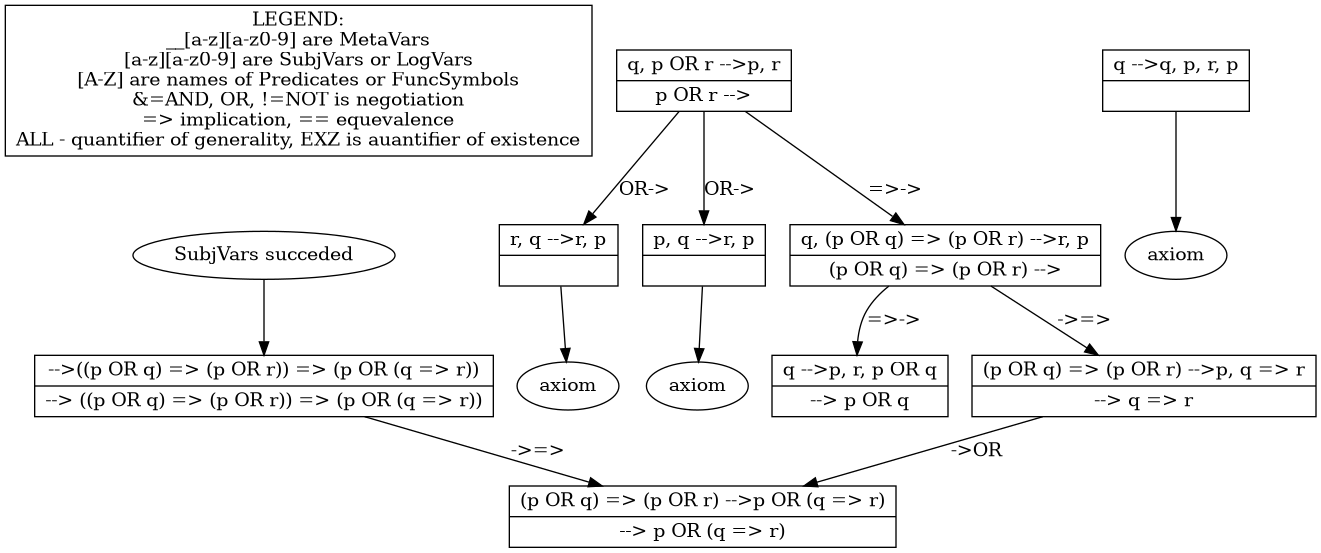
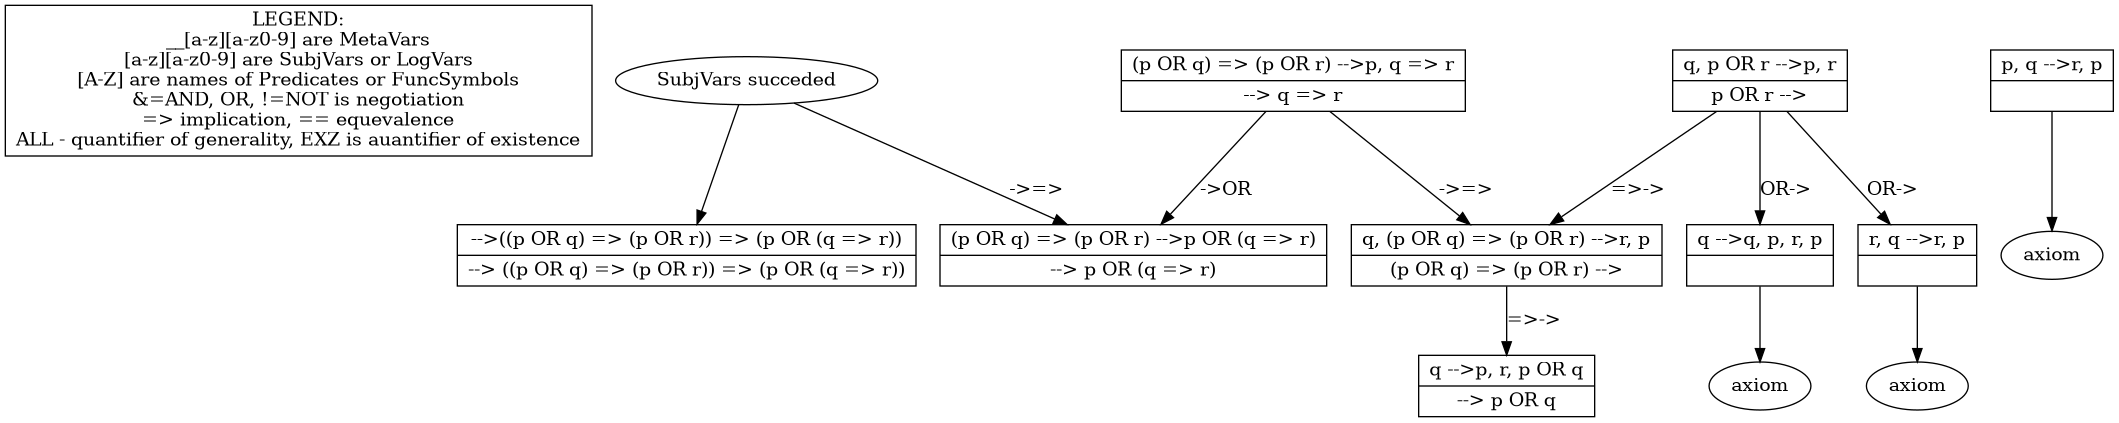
  digraph {
    node [shape=record]
    n1 [label="LEGEND:\n__[a-z][a-z0-9] are MetaVars\n[a-z][a-z0-9] are SubjVars or LogVars\n[A-Z] are names of Predicates or FuncSymbols\n&=AND, OR, !=NOT is negotiation\n=> implication, == equevalence\nALL - quantifier of generality, EXZ is auantifier of existence" shape=box]
    n2 [label="SubjVars succeded" shape=""]
    n3 [label="{<seq>  --\>((p OR q) =\> (p OR r)) =\> (p OR (q =\> r)) |<lastfip> --\> ((p OR q) =\> (p OR r)) =\> (p OR (q =\> r)) }"]
    n4 [label="{<seq> (p OR q) =\> (p OR r) --\>p OR (q =\> r) |<lastfip> --\> p OR (q =\> r) }"]
    n5 [label=axiom shape=""]
    n6 [label="{<seq> q --\>q, p, r, p |<lastfip>  }"]
    n7 [label=axiom shape=""]
    n8 [label=axiom shape=""]
    n9 [label="{<seq> r, q --\>r, p |<lastfip>  }"]
    n10 [label="{<seq> p, q --\>r, p |<lastfip>  }"]
    n11 [label="{<seq> q, p OR r --\>p, r |<lastfip> p OR r --\> }"]
    n12 [label="{<seq> q, (p OR q) =\> (p OR r) --\>r, p |<lastfip> (p OR q) =\> (p OR r) --\> }"]
    n13 [label="{<seq> q --\>p, r, p OR q |<lastfip> --\> p OR q }"]
    n14 [label="{<seq> (p OR q) =\> (p OR r) --\>p, q =\> r |<lastfip> --\> q =\> r }"]
    n2 -> n3
-   n3 -> n4 [label="->=>"]
+   n2 -> n4 [label="->=>"]
    n6 -> n5
    n9 -> n8
    n10 -> n7
    n11 -> n9 [label="OR->"]
-   n11 -> n10 [label="OR->"]
+   n11 -> n6 [label="OR->"]
    n11 -> n12 [label="=>->"]
    n12 -> n13 [label="=>->"]
    n14 -> n4 [label="->OR"]
-   n12 -> n14 [label="->=>"]
+   n14 -> n12 [label="->=>"]
  }
